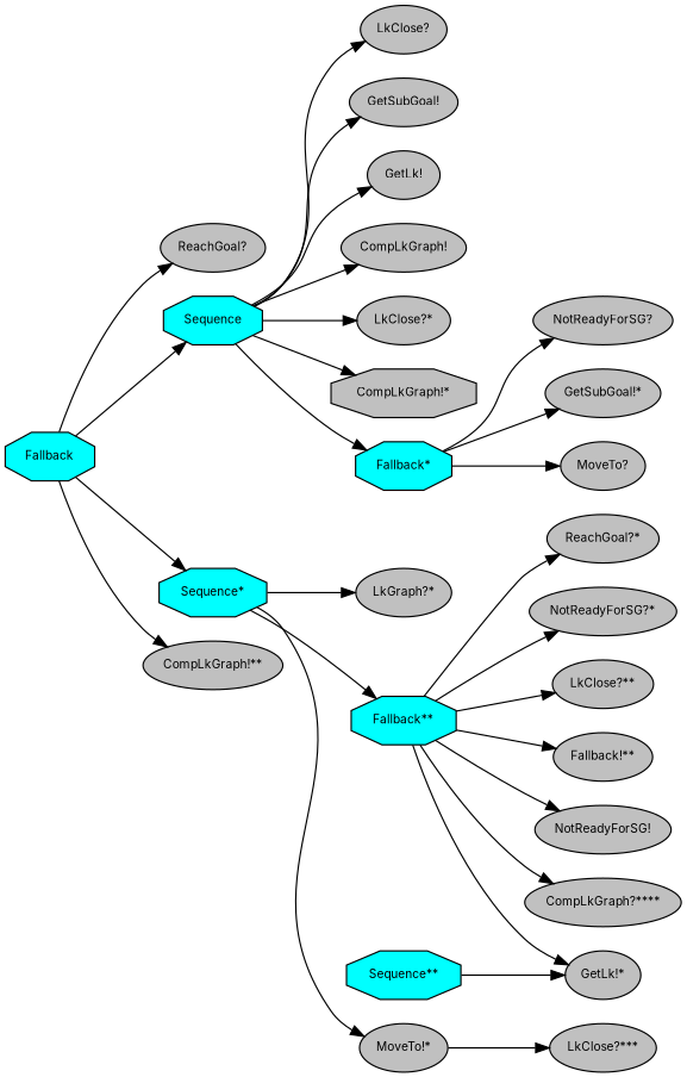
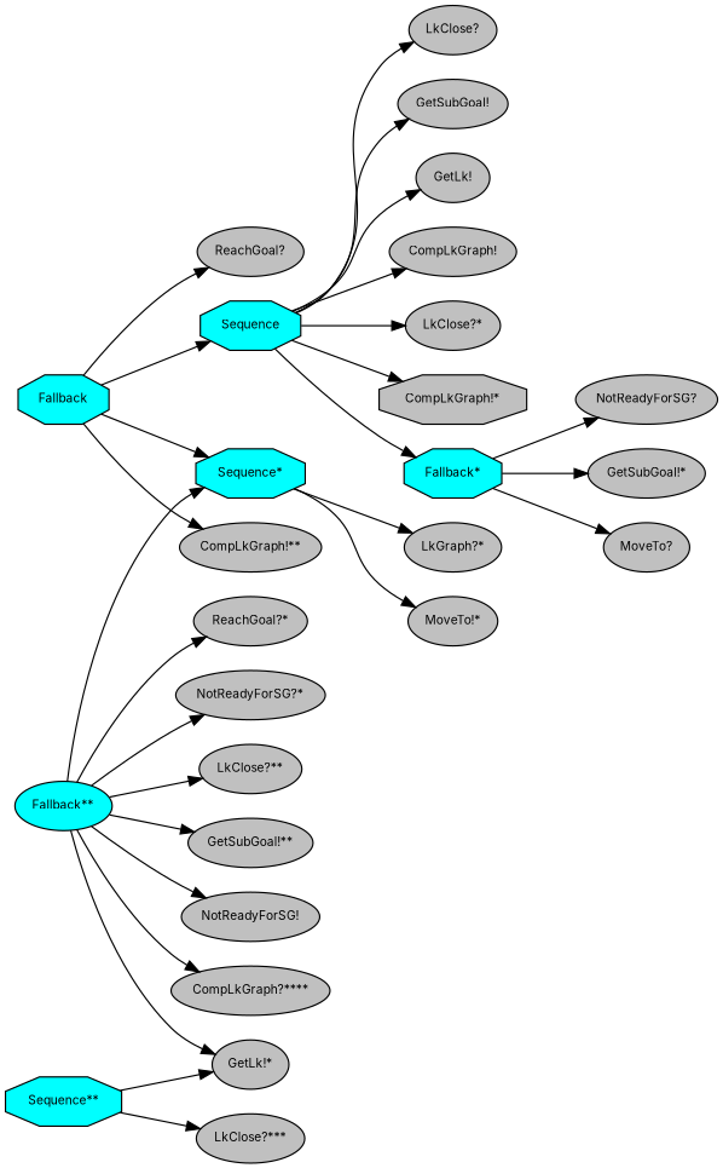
  digraph {
    fontname=Inter
    ordering=out
    rankdir=LR
    node [fillcolor=gray fontcolor=black fontname=Inter fontsize=9 shape=ellipse style=filled]
    edge [fontname=Inter]
    n1 [fillcolor=cyan label=Fallback shape=octagon]
    n2 [label="ReachGoal?"]
    n3 [fillcolor=cyan label=Sequence shape=octagon]
    n4 [fillcolor=cyan label="Sequence*" shape=octagon]
    n5 [label="CompLkGraph!**"]
    n6 [label="LkClose?"]
    n7 [label="GetSubGoal!"]
    n8 [label="GetLk!"]
    n9 [label="CompLkGraph!"]
    n10 [label="LkClose?*"]
    n11 [label="CompLkGraph!*" shape=octagon]
    n12 [fillcolor=cyan label="Fallback*" shape=octagon]
    n13 [label="LkGraph?*"]
-   n14 [fillcolor=cyan label="Fallback**" shape=octagon]
+   n14 [fillcolor=cyan label="Fallback**"]
    n15 [label="MoveTo!*"]
    n16 [label="NotReadyForSG?"]
    n17 [label="GetSubGoal!*"]
    n18 [label="MoveTo?"]
    n19 [label="ReachGoal?*"]
    n20 [label="NotReadyForSG?*"]
    n21 [label="LkClose?**"]
-   n22 [label="Fallback!**"]
+   n22 [label="GetSubGoal!**"]
    n23 [label="NotReadyForSG!"]
    n24 [label="CompLkGraph?****"]
    n25 [label="GetLk!*"]
    n26 [fillcolor=cyan label="Sequence**" shape=octagon]
    n27 [label="LkClose?***"]
    n1 -> n2
    n1 -> n3
    n1 -> n4
    n1 -> n5
    n3 -> n6
    n3 -> n7
    n3 -> n8
    n3 -> n9
    n3 -> n10
    n3 -> n11
    n3 -> n12
    n4 -> n13
-   n4 -> n14
+   n14 -> n4
    n4 -> n15
    n12 -> n16
    n12 -> n17
    n12 -> n18
    n14 -> n19
    n14 -> n20
    n14 -> n21
    n14 -> n22
    n14 -> n23
    n14 -> n24
    n14 -> n25
    n26 -> n25
-   n15 -> n27
+   n26 -> n27
  }
